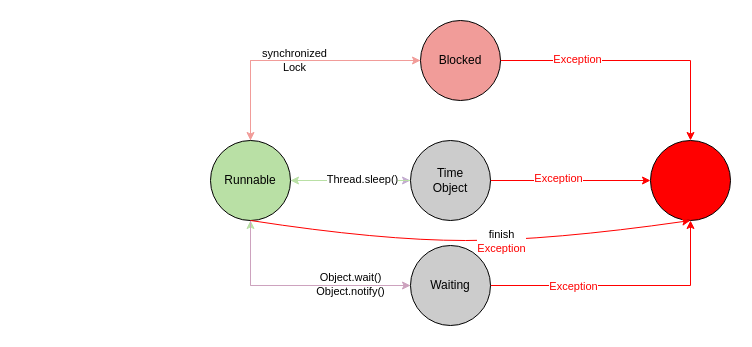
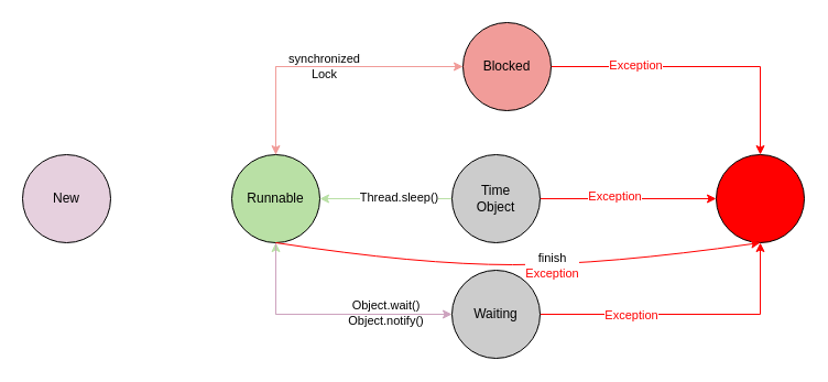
  <mxCell id="0" />
  <mxCell id="1" parent="0" />
  <mxCell id="2" style="edgeStyle=orthogonalEdgeStyle;rounded=0;orthogonalLoop=1;jettySize=auto;html=1;exitX=0;exitY=0.5;exitDx=0;exitDy=0;entryX=0.5;entryY=1;entryDx=0;entryDy=0;strokeColor=#B9E0A5;" edge="1" parent="1" source="22" target="13"><mxGeometry relative="1" as="geometry" /></mxCell>
  <mxCell id="3" value="Object.wait()&lt;br&gt;Object.notify()" style="edgeLabel;html=1;align=center;verticalAlign=middle;resizable=0;points=[];" vertex="1" connectable="0" parent="2"><mxGeometry x="-0.457" y="-2" relative="1" as="geometry"><mxPoint as="offset" /></mxGeometry></mxCell>
- <mxCell id="4" style="edgeStyle=orthogonalEdgeStyle;rounded=0;orthogonalLoop=1;jettySize=auto;html=1;exitX=1;exitY=0.5;exitDx=0;exitDy=0;entryX=0;entryY=0.5;entryDx=0;entryDy=0;strokeColor=#C3ABD0;" edge="1" parent="1" source="13" target="16"><mxGeometry relative="1" as="geometry" /></mxCell>
  <mxCell id="5" style="edgeStyle=orthogonalEdgeStyle;rounded=0;orthogonalLoop=1;jettySize=auto;html=1;exitX=0;exitY=0.5;exitDx=0;exitDy=0;strokeColor=#B9E0A5;" edge="1" parent="1" source="16"><mxGeometry relative="1" as="geometry"><mxPoint x="290" y="180" as="targetPoint" /></mxGeometry></mxCell>
  <mxCell id="6" value="Thread.sleep()" style="edgeLabel;html=1;align=center;verticalAlign=middle;resizable=0;points=[];" vertex="1" connectable="0" parent="5"><mxGeometry x="-0.18" y="-2" relative="1" as="geometry"><mxPoint as="offset" /></mxGeometry></mxCell>
  <mxCell id="7" style="edgeStyle=orthogonalEdgeStyle;rounded=0;orthogonalLoop=1;jettySize=auto;html=1;exitX=0;exitY=0.5;exitDx=0;exitDy=0;entryX=0.5;entryY=0;entryDx=0;entryDy=0;fillColor=#F19C99;strokeColor=#F19C99;" edge="1" parent="1" source="19" target="13"><mxGeometry relative="1" as="geometry" /></mxCell>
  <mxCell id="8" value="synchronized&lt;br&gt;Lock" style="edgeLabel;html=1;align=center;verticalAlign=middle;resizable=0;points=[];" vertex="1" connectable="0" parent="7"><mxGeometry x="0.019" y="-1" relative="1" as="geometry"><mxPoint as="offset" /></mxGeometry></mxCell>
+ <mxCell id="9" value="New" style="ellipse;whiteSpace=wrap;html=1;aspect=fixed;fillColor=#E6D0DE;" vertex="1" parent="1"><mxGeometry x="20" y="140" width="80" height="80" as="geometry" /></mxCell>
  <mxCell id="10" style="edgeStyle=orthogonalEdgeStyle;rounded=0;orthogonalLoop=1;jettySize=auto;html=1;exitX=0.5;exitY=0;exitDx=0;exitDy=0;entryX=0;entryY=0.5;entryDx=0;entryDy=0;strokeColor=#F19C99;" edge="1" parent="1" source="13" target="19"><mxGeometry relative="1" as="geometry" /></mxCell>
  <mxCell id="11" style="edgeStyle=orthogonalEdgeStyle;rounded=0;orthogonalLoop=1;jettySize=auto;html=1;exitX=1;exitY=0.5;exitDx=0;exitDy=0;entryX=1;entryY=0.5;entryDx=0;entryDy=0;entryPerimeter=0;" edge="1" parent="1" source="13" target="13"><mxGeometry relative="1" as="geometry" /></mxCell>
  <mxCell id="12" style="edgeStyle=orthogonalEdgeStyle;rounded=0;orthogonalLoop=1;jettySize=auto;html=1;exitX=0.5;exitY=1;exitDx=0;exitDy=0;entryX=0;entryY=0.5;entryDx=0;entryDy=0;strokeColor=#CDA2BE;" edge="1" parent="1" source="13" target="22"><mxGeometry relative="1" as="geometry" /></mxCell>
  <mxCell id="13" value="Runnable" style="ellipse;whiteSpace=wrap;html=1;aspect=fixed;fillColor=#B9E0A5;" vertex="1" parent="1"><mxGeometry x="210" y="140" width="80" height="80" as="geometry" /></mxCell>
  <mxCell id="14" style="edgeStyle=orthogonalEdgeStyle;rounded=0;orthogonalLoop=1;jettySize=auto;html=1;exitX=1;exitY=0.5;exitDx=0;exitDy=0;entryX=0;entryY=0.5;entryDx=0;entryDy=0;strokeColor=#FF0000;" edge="1" parent="1" source="16" target="23"><mxGeometry relative="1" as="geometry"><mxPoint x="610" y="180" as="targetPoint" /></mxGeometry></mxCell>
  <mxCell id="15" value="&lt;font color=&quot;#ff0000&quot;&gt;Exception&lt;/font&gt;" style="edgeLabel;html=1;align=center;verticalAlign=middle;resizable=0;points=[];" vertex="1" connectable="0" parent="14"><mxGeometry x="-0.165" y="3" relative="1" as="geometry"><mxPoint as="offset" /></mxGeometry></mxCell>
  <mxCell id="16" value="Time&lt;br&gt;Object" style="ellipse;whiteSpace=wrap;html=1;aspect=fixed;fillColor=#CCCCCC;" vertex="1" parent="1"><mxGeometry x="410" y="140" width="80" height="80" as="geometry" /></mxCell>
  <mxCell id="17" style="edgeStyle=orthogonalEdgeStyle;rounded=0;orthogonalLoop=1;jettySize=auto;html=1;exitX=1;exitY=0.5;exitDx=0;exitDy=0;entryX=0.5;entryY=0;entryDx=0;entryDy=0;strokeColor=#FF0000;" edge="1" parent="1" source="19" target="23"><mxGeometry relative="1" as="geometry" /></mxCell>
  <mxCell id="18" value="&lt;font color=&quot;#ff0000&quot;&gt;Exception&lt;/font&gt;" style="edgeLabel;html=1;align=center;verticalAlign=middle;resizable=0;points=[];strokeColor=#FF0000;" vertex="1" connectable="0" parent="17"><mxGeometry x="-0.439" y="2" relative="1" as="geometry"><mxPoint as="offset" /></mxGeometry></mxCell>
  <mxCell id="19" value="Blocked" style="ellipse;whiteSpace=wrap;html=1;aspect=fixed;fillColor=#F19C99;" vertex="1" parent="1"><mxGeometry x="420" y="20" width="80" height="80" as="geometry" /></mxCell>
  <mxCell id="20" style="edgeStyle=orthogonalEdgeStyle;rounded=0;orthogonalLoop=1;jettySize=auto;html=1;entryX=0.5;entryY=1;entryDx=0;entryDy=0;strokeColor=#FF0000;" edge="1" parent="1" source="22" target="23"><mxGeometry relative="1" as="geometry" /></mxCell>
  <mxCell id="21" value="&lt;font color=&quot;#ff0000&quot;&gt;Exception&lt;/font&gt;" style="edgeLabel;html=1;align=center;verticalAlign=middle;resizable=0;points=[];" vertex="1" connectable="0" parent="20"><mxGeometry x="-0.38" relative="1" as="geometry"><mxPoint as="offset" /></mxGeometry></mxCell>
  <mxCell id="22" value="Waiting" style="ellipse;whiteSpace=wrap;html=1;aspect=fixed;fillColor=#CCCCCC;" vertex="1" parent="1"><mxGeometry x="410" y="245" width="80" height="80" as="geometry" /></mxCell>
  <mxCell id="23" value="" style="ellipse;whiteSpace=wrap;html=1;aspect=fixed;fillColor=#FF0000;" vertex="1" parent="1"><mxGeometry x="650" y="140" width="80" height="80" as="geometry" /></mxCell>
  <mxCell id="24" value="" style="curved=1;endArrow=classic;html=1;rounded=0;strokeColor=#FF0000;" edge="1" parent="1"><mxGeometry width="50" height="50" relative="1" as="geometry"><mxPoint x="250" y="220" as="sourcePoint" /><mxPoint x="690" y="220" as="targetPoint" /><Array as="points"><mxPoint x="380" y="240" /><mxPoint x="550" y="240" /></Array></mxGeometry></mxCell>
  <mxCell id="25" value="finish&lt;br&gt;&lt;font color=&quot;#ff0000&quot;&gt;Exception&lt;/font&gt;" style="edgeLabel;html=1;align=center;verticalAlign=middle;resizable=0;points=[];" vertex="1" connectable="0" parent="24"><mxGeometry x="0.139" relative="1" as="geometry"><mxPoint as="offset" /></mxGeometry></mxCell>
